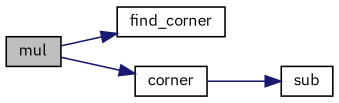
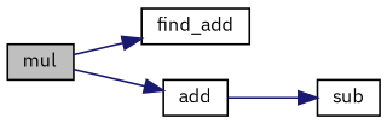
  digraph {
    fontname="IBM Plex Sans"
    rankdir=LR
    node [color=black fillcolor=white fontname="IBM Plex Sans" fontsize=10 shape=record style=filled]
    edge [color=midnightblue fontname="IBM Plex Sans" fontsize=10 labelfontname=Helvetica labelfontsize=10 style=solid]
    n1 [fillcolor=grey75 fontcolor=black height=0.2 label=mul width=0.4]
-   n2 [height=0.2 label=find_corner width=0.4]
-   n3 [height=0.2 label=corner width=0.4]
+   n2 [height=0.2 label=find_add width=0.4]
+   n3 [height=0.2 label=add width=0.4]
    n4 [height=0.2 label=sub width=0.4]
    n1 -> n2
    n1 -> n3
    n3 -> n4
  }
